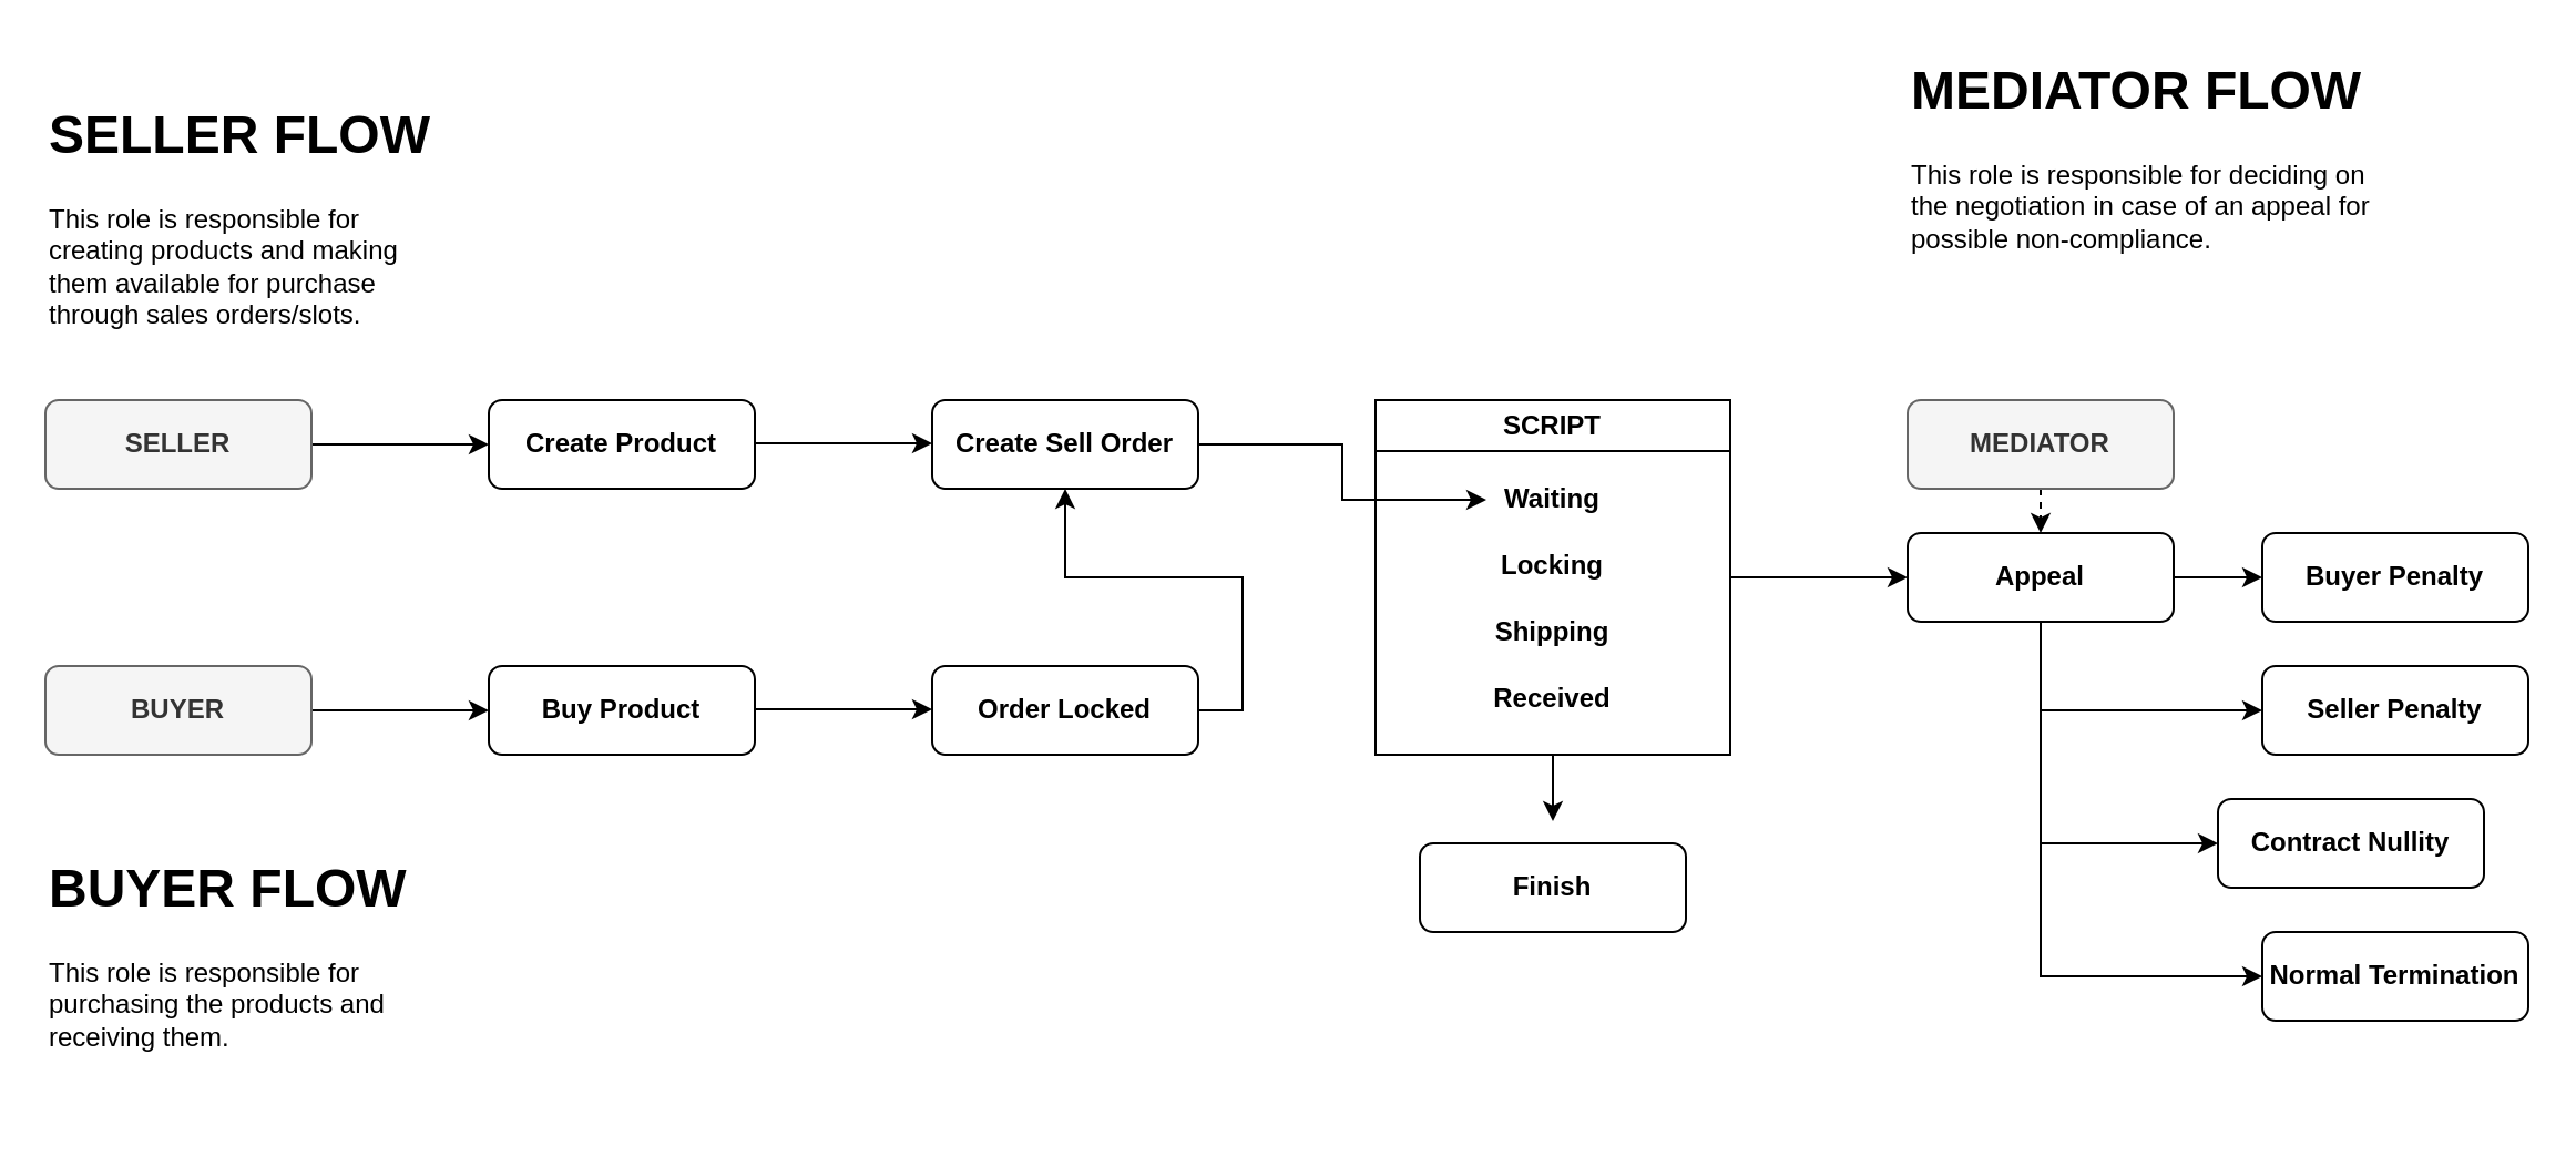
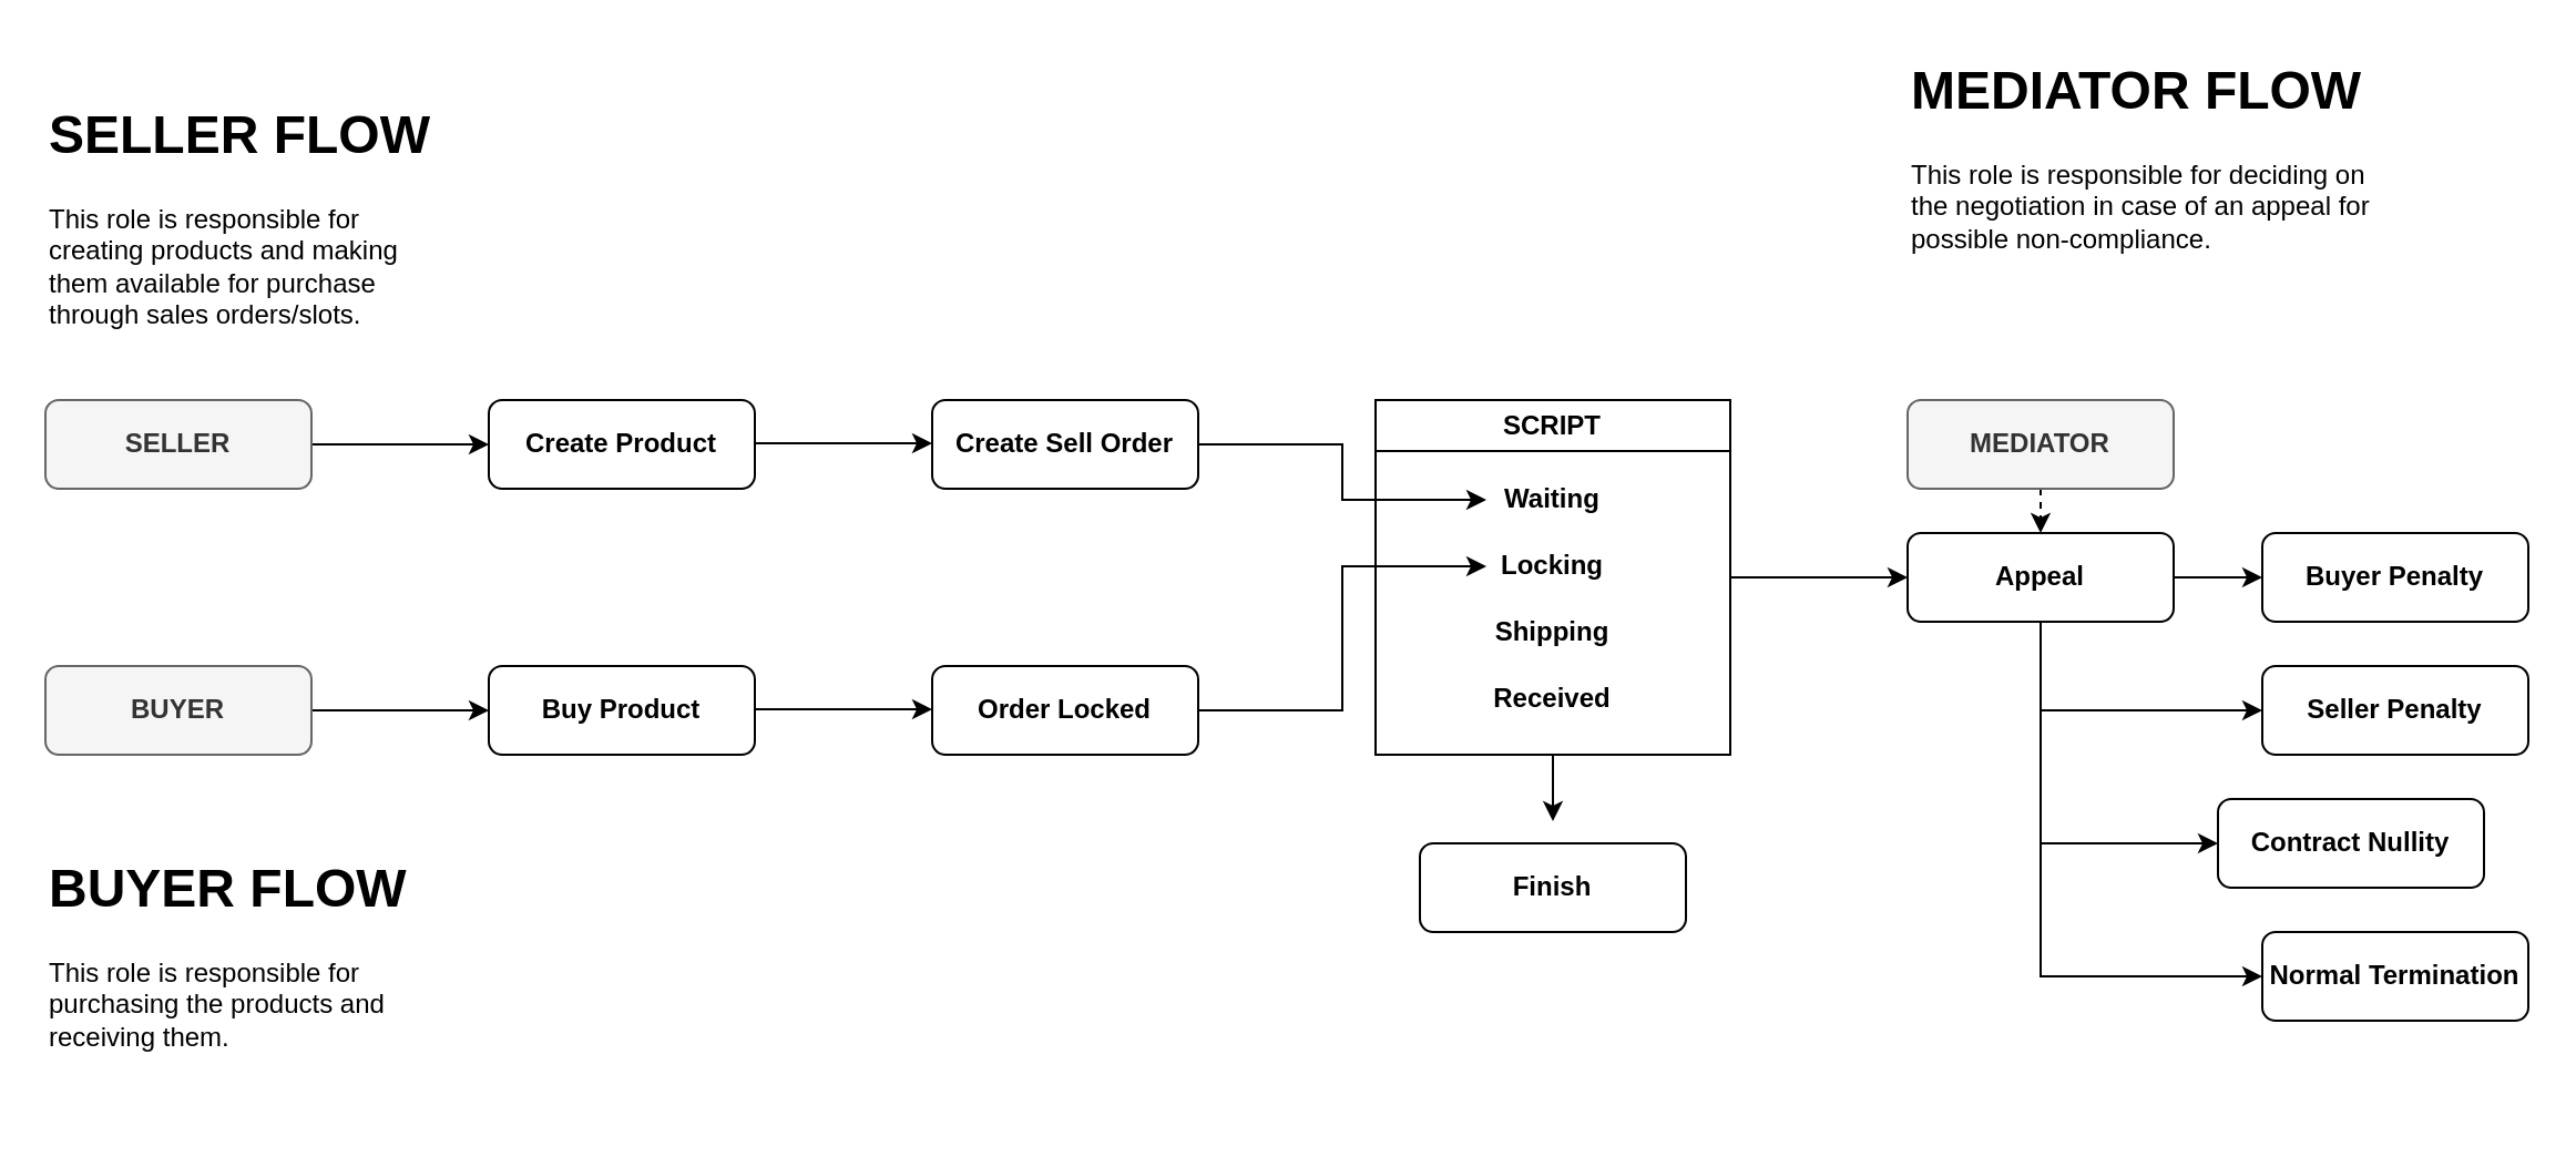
  <mxCell id="0" />
  <mxCell id="1" parent="0" />
  <mxCell id="2" style="edgeStyle=orthogonalEdgeStyle;rounded=0;orthogonalLoop=1;jettySize=auto;html=1;exitX=1;exitY=0.5;exitDx=0;exitDy=0;" parent="1" source="3" edge="1"><mxGeometry relative="1" as="geometry"><mxPoint x="220" y="200" as="targetPoint" /></mxGeometry></mxCell>
  <mxCell id="3" value="&lt;b&gt;SELLER&lt;/b&gt;" style="rounded=1;whiteSpace=wrap;html=1;fillColor=#f5f5f5;fontColor=#333333;strokeColor=#666666;" parent="1" vertex="1"><mxGeometry x="20" y="180" width="120" height="40" as="geometry" /></mxCell>
  <mxCell id="4" value="&lt;b&gt;Create Product&lt;/b&gt;" style="rounded=1;whiteSpace=wrap;html=1;" parent="1" vertex="1"><mxGeometry x="220" y="180" width="120" height="40" as="geometry" /></mxCell>
  <mxCell id="5" style="edgeStyle=orthogonalEdgeStyle;rounded=0;orthogonalLoop=1;jettySize=auto;html=1;exitX=1;exitY=0.5;exitDx=0;exitDy=0;" parent="1" edge="1"><mxGeometry relative="1" as="geometry"><mxPoint x="420" y="199.5" as="targetPoint" /><mxPoint x="340" y="199.5" as="sourcePoint" /></mxGeometry></mxCell>
  <mxCell id="6" value="&lt;b&gt;Create Sell Order&lt;/b&gt;" style="rounded=1;whiteSpace=wrap;html=1;" parent="1" vertex="1"><mxGeometry x="420" y="180" width="120" height="40" as="geometry" /></mxCell>
  <mxCell id="7" value="&lt;h1 style=&quot;margin-top: 0px;&quot;&gt;SELLER FLOW&lt;/h1&gt;&lt;p&gt;This role is responsible for creating products and making them available for purchase through sales orders/slots.&lt;/p&gt;" style="text;html=1;whiteSpace=wrap;overflow=hidden;rounded=0;" parent="1" vertex="1"><mxGeometry x="20" y="40" width="180" height="120" as="geometry" /></mxCell>
  <mxCell id="8" style="edgeStyle=orthogonalEdgeStyle;rounded=0;orthogonalLoop=1;jettySize=auto;html=1;exitX=1;exitY=0.5;exitDx=0;exitDy=0;" parent="1" source="9" edge="1"><mxGeometry relative="1" as="geometry"><mxPoint x="220" y="320" as="targetPoint" /></mxGeometry></mxCell>
  <mxCell id="9" value="&lt;b&gt;BUYER&lt;/b&gt;" style="rounded=1;whiteSpace=wrap;html=1;fillColor=#f5f5f5;fontColor=#333333;strokeColor=#666666;" parent="1" vertex="1"><mxGeometry x="20" y="300" width="120" height="40" as="geometry" /></mxCell>
  <mxCell id="10" value="&lt;b&gt;Buy Product&lt;/b&gt;" style="rounded=1;whiteSpace=wrap;html=1;" parent="1" vertex="1"><mxGeometry x="220" y="300" width="120" height="40" as="geometry" /></mxCell>
  <mxCell id="11" style="edgeStyle=orthogonalEdgeStyle;rounded=0;orthogonalLoop=1;jettySize=auto;html=1;exitX=1;exitY=0.5;exitDx=0;exitDy=0;" parent="1" edge="1"><mxGeometry relative="1" as="geometry"><mxPoint x="420" y="319.5" as="targetPoint" /><mxPoint x="340" y="319.5" as="sourcePoint" /></mxGeometry></mxCell>
- <mxCell id="12" style="edgeStyle=orthogonalEdgeStyle;rounded=0;orthogonalLoop=1;jettySize=auto;html=1;exitX=1;exitY=0.5;exitDx=0;exitDy=0;" parent="1" source="13" edge="1" target="6"><mxGeometry relative="1" as="geometry"><mxPoint x="620" y="320" as="targetPoint" /></mxGeometry></mxCell>
+ <mxCell id="12" style="edgeStyle=orthogonalEdgeStyle;rounded=0;orthogonalLoop=1;jettySize=auto;html=1;exitX=1;exitY=0.5;exitDx=0;exitDy=0;entryX=0;entryY=0.5;entryDx=0;entryDy=0;" parent="1" source="13" edge="1" target="19"><mxGeometry relative="1" as="geometry"><mxPoint x="620" y="320" as="targetPoint" /></mxGeometry></mxCell>
  <mxCell id="13" value="&lt;b&gt;Order Locked&lt;/b&gt;" style="rounded=1;whiteSpace=wrap;html=1;" parent="1" vertex="1"><mxGeometry x="420" y="300" width="120" height="40" as="geometry" /></mxCell>
  <mxCell id="14" value="&lt;h1 style=&quot;margin-top: 0px;&quot;&gt;BUYER FLOW&lt;/h1&gt;&lt;h1 style=&quot;margin-top: 0px;&quot;&gt;&lt;p style=&quot;font-size: 12px; font-weight: 400;&quot;&gt;This role is responsible for purchasing the products and receiving them.&lt;/p&gt;&lt;/h1&gt;" style="text;html=1;whiteSpace=wrap;overflow=hidden;rounded=0;" parent="1" vertex="1"><mxGeometry x="20" y="380" width="180" height="120" as="geometry" /></mxCell>
  <mxCell id="15" style="edgeStyle=orthogonalEdgeStyle;rounded=0;orthogonalLoop=1;jettySize=auto;html=1;exitX=1;exitY=0.5;exitDx=0;exitDy=0;" parent="1" source="17" edge="1"><mxGeometry relative="1" as="geometry"><mxPoint x="860" y="260" as="targetPoint" /></mxGeometry></mxCell>
  <mxCell id="16" style="edgeStyle=orthogonalEdgeStyle;rounded=0;orthogonalLoop=1;jettySize=auto;html=1;exitX=0.5;exitY=1;exitDx=0;exitDy=0;" parent="1" source="17" edge="1"><mxGeometry relative="1" as="geometry"><mxPoint x="700" y="370" as="targetPoint" /></mxGeometry></mxCell>
  <mxCell id="17" value="SCRIPT" style="swimlane;whiteSpace=wrap;html=1;" parent="1" vertex="1"><mxGeometry x="620" y="180" width="160" height="160" as="geometry" /></mxCell>
  <mxCell id="18" value="&lt;b&gt;Waiting&lt;/b&gt;" style="text;html=1;align=center;verticalAlign=middle;whiteSpace=wrap;rounded=0;" parent="17" vertex="1"><mxGeometry x="50" y="30" width="60" height="30" as="geometry" /></mxCell>
  <mxCell id="19" value="&lt;b&gt;Locking&lt;/b&gt;" style="text;html=1;align=center;verticalAlign=middle;whiteSpace=wrap;rounded=0;" parent="17" vertex="1"><mxGeometry x="50" y="60" width="60" height="30" as="geometry" /></mxCell>
  <mxCell id="20" value="&lt;b&gt;Shipping&lt;/b&gt;" style="text;html=1;align=center;verticalAlign=middle;whiteSpace=wrap;rounded=0;" parent="17" vertex="1"><mxGeometry x="50" y="90" width="60" height="30" as="geometry" /></mxCell>
  <mxCell id="21" value="&lt;b&gt;Received&lt;/b&gt;" style="text;html=1;align=center;verticalAlign=middle;whiteSpace=wrap;rounded=0;" parent="17" vertex="1"><mxGeometry x="50" y="120" width="60" height="30" as="geometry" /></mxCell>
  <mxCell id="22" style="edgeStyle=orthogonalEdgeStyle;rounded=0;orthogonalLoop=1;jettySize=auto;html=1;exitX=1;exitY=0.5;exitDx=0;exitDy=0;entryX=0;entryY=0.5;entryDx=0;entryDy=0;" parent="1" source="6" target="18" edge="1"><mxGeometry relative="1" as="geometry" /></mxCell>
  <mxCell id="23" style="edgeStyle=orthogonalEdgeStyle;rounded=0;orthogonalLoop=1;jettySize=auto;html=1;exitX=1;exitY=0.5;exitDx=0;exitDy=0;entryX=0;entryY=0.5;entryDx=0;entryDy=0;" parent="1" source="27" target="30" edge="1"><mxGeometry relative="1" as="geometry"><mxPoint x="1010" y="260" as="targetPoint" /></mxGeometry></mxCell>
  <mxCell id="24" style="edgeStyle=orthogonalEdgeStyle;rounded=0;orthogonalLoop=1;jettySize=auto;html=1;exitX=0.5;exitY=1;exitDx=0;exitDy=0;entryX=0;entryY=0.5;entryDx=0;entryDy=0;" parent="1" source="27" target="33" edge="1"><mxGeometry relative="1" as="geometry" /></mxCell>
  <mxCell id="25" style="edgeStyle=orthogonalEdgeStyle;rounded=0;orthogonalLoop=1;jettySize=auto;html=1;exitX=0.5;exitY=1;exitDx=0;exitDy=0;entryX=0;entryY=0.5;entryDx=0;entryDy=0;" parent="1" source="27" target="34" edge="1"><mxGeometry relative="1" as="geometry" /></mxCell>
  <mxCell id="26" style="edgeStyle=orthogonalEdgeStyle;rounded=0;orthogonalLoop=1;jettySize=auto;html=1;exitX=0.5;exitY=1;exitDx=0;exitDy=0;entryX=0;entryY=0.5;entryDx=0;entryDy=0;" parent="1" source="27" target="35" edge="1"><mxGeometry relative="1" as="geometry" /></mxCell>
  <mxCell id="27" value="&lt;b&gt;Appeal&lt;/b&gt;" style="rounded=1;whiteSpace=wrap;html=1;" parent="1" vertex="1"><mxGeometry x="860" y="240" width="120" height="40" as="geometry" /></mxCell>
  <mxCell id="28" value="&lt;b&gt;Finish&lt;/b&gt;" style="rounded=1;whiteSpace=wrap;html=1;" parent="1" vertex="1"><mxGeometry x="640" y="380" width="120" height="40" as="geometry" /></mxCell>
  <mxCell id="29" value="&lt;h1 style=&quot;margin-top: 0px;&quot;&gt;MEDIATOR FLOW&lt;/h1&gt;&lt;p&gt;This role is responsible for deciding on the negotiation in case of an appeal for possible non-compliance.&lt;/p&gt;" style="text;html=1;whiteSpace=wrap;overflow=hidden;rounded=0;" parent="1" vertex="1"><mxGeometry x="860" y="20" width="220" height="120" as="geometry" /></mxCell>
  <mxCell id="30" value="&lt;b&gt;Buyer Penalty&lt;/b&gt;" style="rounded=1;whiteSpace=wrap;html=1;" parent="1" vertex="1"><mxGeometry x="1020" y="240" width="120" height="40" as="geometry" /></mxCell>
  <mxCell id="31" style="edgeStyle=orthogonalEdgeStyle;rounded=0;orthogonalLoop=1;jettySize=auto;html=1;exitX=0.5;exitY=1;exitDx=0;exitDy=0;entryX=0.5;entryY=0;entryDx=0;entryDy=0;dashed=1;" parent="1" source="32" target="27" edge="1"><mxGeometry relative="1" as="geometry" /></mxCell>
  <mxCell id="32" value="&lt;b&gt;MEDIATOR&lt;/b&gt;" style="rounded=1;whiteSpace=wrap;html=1;fillColor=#f5f5f5;fontColor=#333333;strokeColor=#666666;" parent="1" vertex="1"><mxGeometry x="860" y="180" width="120" height="40" as="geometry" /></mxCell>
  <mxCell id="33" value="&lt;b&gt;Seller Penalty&lt;/b&gt;" style="rounded=1;whiteSpace=wrap;html=1;" parent="1" vertex="1"><mxGeometry x="1020" y="300" width="120" height="40" as="geometry" /></mxCell>
  <mxCell id="34" value="&lt;b&gt;Contract Nullity&lt;/b&gt;" style="rounded=1;whiteSpace=wrap;html=1;" parent="1" vertex="1"><mxGeometry x="1000" y="360" width="120" height="40" as="geometry" /></mxCell>
  <mxCell id="35" value="&lt;b&gt;Normal Termination&lt;/b&gt;" style="rounded=1;whiteSpace=wrap;html=1;" parent="1" vertex="1"><mxGeometry x="1020" y="420" width="120" height="40" as="geometry" /></mxCell>
